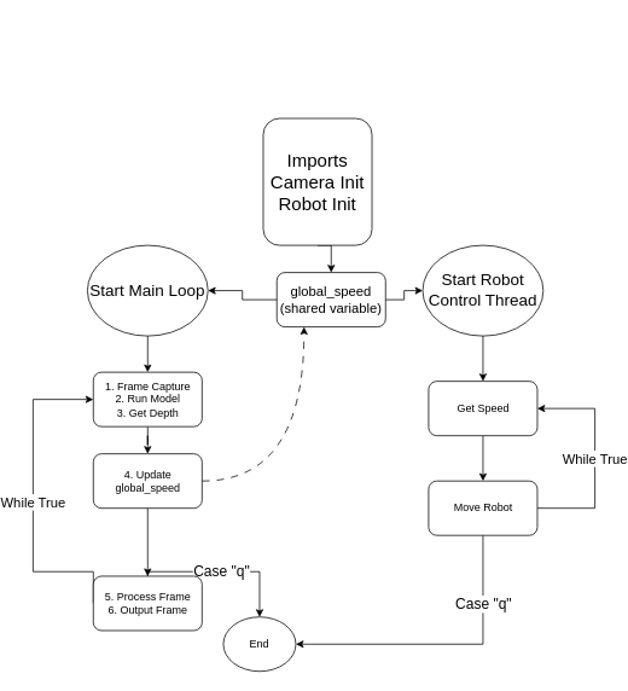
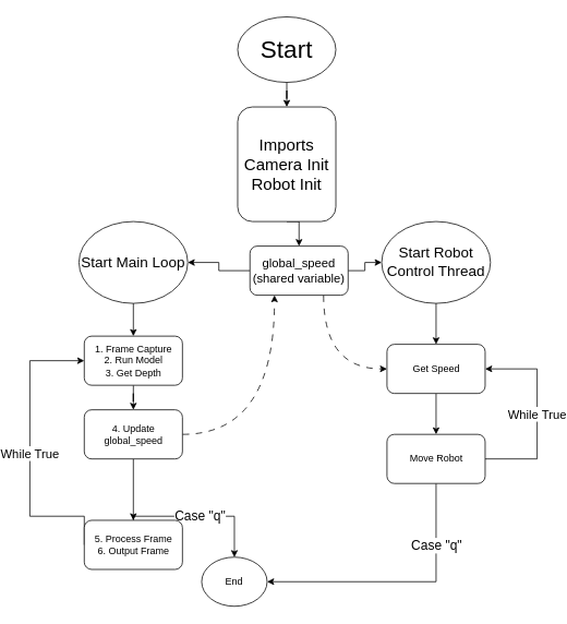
  <mxCell id="0" />
  <mxCell id="1" parent="0" />
+ <mxCell id="2" value="" style="edgeStyle=orthogonalEdgeStyle;rounded=0;orthogonalLoop=1;jettySize=auto;html=1;" edge="1" parent="1" source="3" target="5"><mxGeometry relative="1" as="geometry" /></mxCell>
+ <mxCell id="3" value="&lt;font style=&quot;font-size: 30px;&quot;&gt;Start&lt;/font&gt;" style="ellipse;whiteSpace=wrap;html=1;" vertex="1" parent="1"><mxGeometry x="274" y="20" width="120" height="80" as="geometry" /></mxCell>
  <mxCell id="4" style="edgeStyle=orthogonalEdgeStyle;rounded=0;orthogonalLoop=1;jettySize=auto;html=1;exitX=0.5;exitY=1;exitDx=0;exitDy=0;entryX=0.5;entryY=0;entryDx=0;entryDy=0;" edge="1" parent="1" source="5" target="9"><mxGeometry relative="1" as="geometry" /></mxCell>
  <mxCell id="5" value="&lt;font style=&quot;font-size: 20px;&quot;&gt;Imports&lt;/font&gt;&lt;div&gt;&lt;font style=&quot;font-size: 20px;&quot;&gt;Camera Init&lt;/font&gt;&lt;/div&gt;&lt;div&gt;&lt;font style=&quot;font-size: 20px;&quot;&gt;Robot Init&lt;/font&gt;&lt;/div&gt;" style="rounded=1;whiteSpace=wrap;html=1;" vertex="1" parent="1"><mxGeometry x="274" y="130" width="120" height="140" as="geometry" /></mxCell>
  <mxCell id="6" value="" style="edgeStyle=orthogonalEdgeStyle;rounded=0;orthogonalLoop=1;jettySize=auto;html=1;" edge="1" parent="1" source="9" target="11"><mxGeometry relative="1" as="geometry" /></mxCell>
  <mxCell id="7" style="edgeStyle=orthogonalEdgeStyle;rounded=0;orthogonalLoop=1;jettySize=auto;html=1;exitX=0;exitY=0.5;exitDx=0;exitDy=0;entryX=1;entryY=0.5;entryDx=0;entryDy=0;" edge="1" parent="1" source="9" target="14"><mxGeometry relative="1" as="geometry" /></mxCell>
+ <mxCell id="8" style="edgeStyle=orthogonalEdgeStyle;rounded=0;orthogonalLoop=1;jettySize=auto;html=1;exitX=0.75;exitY=1;exitDx=0;exitDy=0;entryX=0;entryY=0.5;entryDx=0;entryDy=0;dashed=1;dashPattern=8 8;curved=1;" edge="1" parent="1" source="9" target="25"><mxGeometry relative="1" as="geometry" /></mxCell>
  <mxCell id="9" value="&lt;font style=&quot;font-size: 15px;&quot;&gt;global_speed&lt;/font&gt;&lt;div style=&quot;font-size: 15px;&quot;&gt;&lt;font style=&quot;font-size: 15px;&quot;&gt;(shared variable)&lt;/font&gt;&lt;/div&gt;" style="rounded=1;whiteSpace=wrap;html=1;" vertex="1" parent="1"><mxGeometry x="289" y="300" width="120" height="60" as="geometry" /></mxCell>
  <mxCell id="10" value="" style="edgeStyle=orthogonalEdgeStyle;rounded=0;orthogonalLoop=1;jettySize=auto;html=1;" edge="1" parent="1" source="11" target="25"><mxGeometry relative="1" as="geometry" /></mxCell>
  <mxCell id="11" value="&lt;font style=&quot;font-size: 18px;&quot;&gt;Start Robot Control Thread&lt;/font&gt;" style="ellipse;whiteSpace=wrap;html=1;rounded=1;" vertex="1" parent="1"><mxGeometry x="450" y="270" width="133" height="100" as="geometry" /></mxCell>
  <mxCell id="12" style="edgeStyle=orthogonalEdgeStyle;rounded=0;orthogonalLoop=1;jettySize=auto;html=1;exitX=0.5;exitY=1;exitDx=0;exitDy=0;" edge="1" parent="1" source="9" target="9"><mxGeometry relative="1" as="geometry" /></mxCell>
  <mxCell id="13" value="" style="edgeStyle=orthogonalEdgeStyle;rounded=0;orthogonalLoop=1;jettySize=auto;html=1;" edge="1" parent="1" source="14" target="16"><mxGeometry relative="1" as="geometry" /></mxCell>
  <mxCell id="14" value="&lt;span style=&quot;font-size: 18px;&quot;&gt;Start Main Loop&lt;/span&gt;" style="ellipse;whiteSpace=wrap;html=1;rounded=1;" vertex="1" parent="1"><mxGeometry x="80" y="270" width="133" height="100" as="geometry" /></mxCell>
  <mxCell id="15" value="" style="edgeStyle=orthogonalEdgeStyle;rounded=0;orthogonalLoop=1;jettySize=auto;html=1;" edge="1" parent="1" source="16" target="19"><mxGeometry relative="1" as="geometry" /></mxCell>
  <mxCell id="16" value="1. Frame Capture&lt;div&gt;2. Run Model&lt;/div&gt;&lt;div&gt;3. Get Depth&lt;/div&gt;" style="rounded=1;whiteSpace=wrap;html=1;" vertex="1" parent="1"><mxGeometry x="86.5" y="410" width="120" height="60" as="geometry" /></mxCell>
  <mxCell id="17" style="edgeStyle=orthogonalEdgeStyle;rounded=0;orthogonalLoop=1;jettySize=auto;html=1;exitX=1;exitY=0.5;exitDx=0;exitDy=0;entryX=0.25;entryY=1;entryDx=0;entryDy=0;dashed=1;dashPattern=8 8;curved=1;" edge="1" parent="1" source="19" target="9"><mxGeometry relative="1" as="geometry" /></mxCell>
  <mxCell id="18" value="" style="edgeStyle=orthogonalEdgeStyle;rounded=0;orthogonalLoop=1;jettySize=auto;html=1;" edge="1" parent="1" source="19" target="22"><mxGeometry relative="1" as="geometry" /></mxCell>
  <mxCell id="19" value="4. Update global_s&lt;span style=&quot;background-color: initial;&quot;&gt;peed&lt;/span&gt;" style="rounded=1;whiteSpace=wrap;html=1;" vertex="1" parent="1"><mxGeometry x="86.5" y="500" width="120" height="60" as="geometry" /></mxCell>
  <mxCell id="20" value="&lt;font style=&quot;font-size: 15px;&quot;&gt;While True&lt;/font&gt;" style="edgeStyle=orthogonalEdgeStyle;rounded=0;orthogonalLoop=1;jettySize=auto;html=1;exitX=0;exitY=0.5;exitDx=0;exitDy=0;entryX=0;entryY=0.5;entryDx=0;entryDy=0;" edge="1" parent="1" source="22" target="16"><mxGeometry relative="1" as="geometry"><Array as="points"><mxPoint x="20" y="630" /><mxPoint x="20" y="440" /></Array></mxGeometry></mxCell>
  <mxCell id="21" value="&lt;font style=&quot;font-size: 16px;&quot;&gt;Case &quot;q&quot;&lt;/font&gt;" style="edgeStyle=orthogonalEdgeStyle;rounded=0;orthogonalLoop=1;jettySize=auto;html=1;" edge="1" parent="1" source="22" target="23"><mxGeometry x="-0.037" relative="1" as="geometry"><Array as="points"><mxPoint x="270" y="630" /><mxPoint x="270" y="710" /></Array><mxPoint as="offset" /></mxGeometry></mxCell>
  <mxCell id="22" value="5. Process Frame&lt;div&gt;6. Output Frame&lt;/div&gt;" style="rounded=1;whiteSpace=wrap;html=1;" vertex="1" parent="1"><mxGeometry x="86.5" y="635" width="120" height="60" as="geometry" /></mxCell>
  <mxCell id="23" value="End" style="ellipse;whiteSpace=wrap;html=1;rounded=1;" vertex="1" parent="1"><mxGeometry x="230" y="680" width="80" height="60" as="geometry" /></mxCell>
  <mxCell id="24" value="" style="edgeStyle=orthogonalEdgeStyle;rounded=0;orthogonalLoop=1;jettySize=auto;html=1;" edge="1" parent="1" source="25" target="28"><mxGeometry relative="1" as="geometry" /></mxCell>
  <mxCell id="25" value="Get Speed" style="rounded=1;whiteSpace=wrap;html=1;" vertex="1" parent="1"><mxGeometry x="456.5" y="420" width="120" height="60" as="geometry" /></mxCell>
  <mxCell id="26" value="&lt;font style=&quot;font-size: 15px;&quot;&gt;While True&lt;/font&gt;" style="edgeStyle=orthogonalEdgeStyle;rounded=0;orthogonalLoop=1;jettySize=auto;html=1;exitX=1;exitY=0.5;exitDx=0;exitDy=0;entryX=1;entryY=0.5;entryDx=0;entryDy=0;" edge="1" parent="1" source="28" target="25"><mxGeometry relative="1" as="geometry"><Array as="points"><mxPoint x="640" y="560" /><mxPoint x="640" y="450" /></Array></mxGeometry></mxCell>
  <mxCell id="27" value="&lt;font style=&quot;font-size: 16px;&quot;&gt;Case &quot;q&quot;&lt;/font&gt;" style="edgeStyle=orthogonalEdgeStyle;rounded=0;orthogonalLoop=1;jettySize=auto;html=1;exitX=0.5;exitY=1;exitDx=0;exitDy=0;entryX=1;entryY=0.5;entryDx=0;entryDy=0;" edge="1" parent="1" source="28" target="23"><mxGeometry x="-0.532" relative="1" as="geometry"><mxPoint as="offset" /></mxGeometry></mxCell>
  <mxCell id="28" value="Move Robot" style="whiteSpace=wrap;html=1;rounded=1;" vertex="1" parent="1"><mxGeometry x="456.5" y="530" width="120" height="60" as="geometry" /></mxCell>
